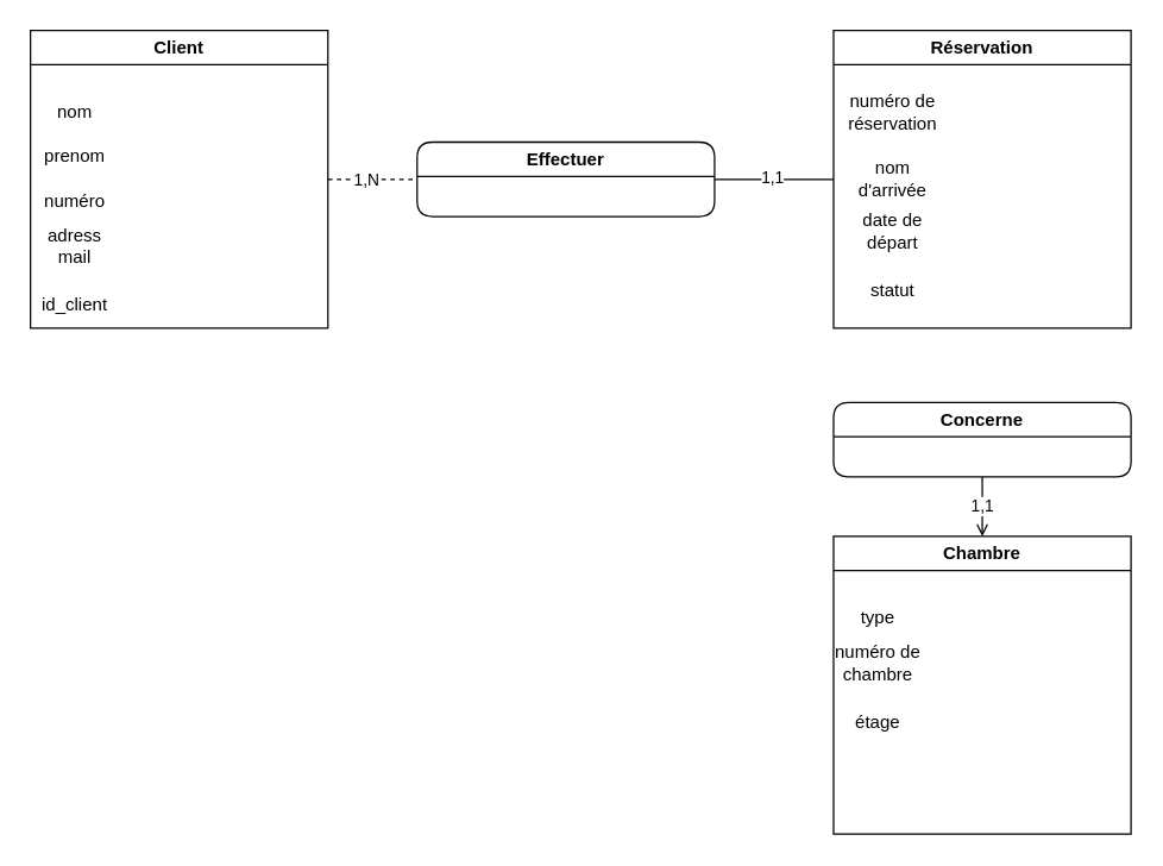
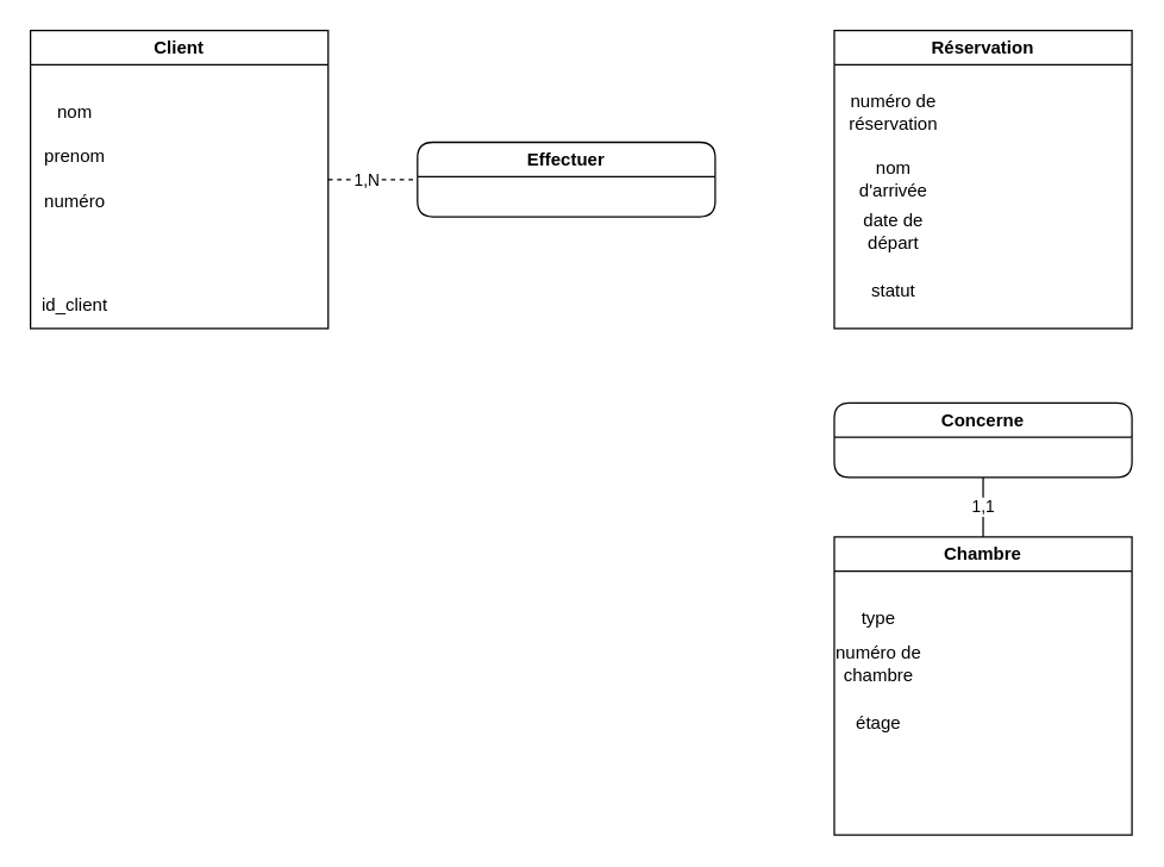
  <mxCell id="0" />
  <mxCell id="1" parent="0" />
  <mxCell id="2" style="edgeStyle=orthogonalEdgeStyle;rounded=0;orthogonalLoop=1;jettySize=auto;html=1;exitX=1;exitY=0.5;exitDx=0;exitDy=0;entryX=0;entryY=0.5;entryDx=0;entryDy=0;endArrow=none;startFill=0;dashed=1;" edge="1" parent="1" source="4" target="21"><mxGeometry relative="1" as="geometry" /></mxCell>
  <mxCell id="3" value="1,N" style="edgeLabel;html=1;align=center;verticalAlign=middle;resizable=0;points=[];" vertex="1" connectable="0" parent="2"><mxGeometry x="-0.179" relative="1" as="geometry"><mxPoint as="offset" /></mxGeometry></mxCell>
  <mxCell id="4" value="Client" style="swimlane;whiteSpace=wrap;html=1;" vertex="1" parent="1"><mxGeometry x="20" y="20" width="200" height="200" as="geometry" /></mxCell>
  <mxCell id="5" value="nom" style="text;html=1;align=center;verticalAlign=middle;whiteSpace=wrap;rounded=0;" vertex="1" parent="4"><mxGeometry y="40" width="60" height="30" as="geometry" /></mxCell>
  <mxCell id="6" value="prenom" style="text;html=1;align=center;verticalAlign=middle;whiteSpace=wrap;rounded=0;" vertex="1" parent="4"><mxGeometry y="70" width="60" height="30" as="geometry" /></mxCell>
  <mxCell id="7" value="numéro" style="text;html=1;align=center;verticalAlign=middle;whiteSpace=wrap;rounded=0;" vertex="1" parent="4"><mxGeometry y="100" width="60" height="30" as="geometry" /></mxCell>
- <mxCell id="8" value="adress mail" style="text;html=1;align=center;verticalAlign=middle;whiteSpace=wrap;rounded=0;" vertex="1" parent="4"><mxGeometry y="130" width="60" height="30" as="geometry" /></mxCell>
  <mxCell id="9" value="id_client" style="text;html=1;align=center;verticalAlign=middle;whiteSpace=wrap;rounded=0;" vertex="1" parent="4"><mxGeometry y="170" width="60" height="30" as="geometry" /></mxCell>
  <mxCell id="10" value="Réservation" style="swimlane;whiteSpace=wrap;html=1;" vertex="1" parent="1"><mxGeometry x="560" y="20" width="200" height="200" as="geometry" /></mxCell>
  <mxCell id="11" value="numéro de réservation" style="text;html=1;align=center;verticalAlign=middle;whiteSpace=wrap;rounded=0;" vertex="1" parent="10"><mxGeometry x="10" y="40" width="60" height="30" as="geometry" /></mxCell>
  <mxCell id="12" value="nom d'arrivée" style="text;html=1;align=center;verticalAlign=middle;whiteSpace=wrap;rounded=0;" vertex="1" parent="10"><mxGeometry x="10" y="85" width="60" height="30" as="geometry" /></mxCell>
  <mxCell id="13" value="date de départ" style="text;html=1;align=center;verticalAlign=middle;whiteSpace=wrap;rounded=0;" vertex="1" parent="10"><mxGeometry x="10" y="120" width="60" height="30" as="geometry" /></mxCell>
  <mxCell id="14" value="statut" style="text;html=1;align=center;verticalAlign=middle;whiteSpace=wrap;rounded=0;" vertex="1" parent="10"><mxGeometry x="10" y="160" width="60" height="30" as="geometry" /></mxCell>
  <mxCell id="15" value="Chambre" style="swimlane;whiteSpace=wrap;html=1;" vertex="1" parent="1"><mxGeometry x="560" y="360" width="200" height="200" as="geometry" /></mxCell>
  <mxCell id="16" value="type" style="text;html=1;align=center;verticalAlign=middle;whiteSpace=wrap;rounded=0;" vertex="1" parent="15"><mxGeometry y="40" width="60" height="30" as="geometry" /></mxCell>
  <mxCell id="17" value="numéro de chambre" style="text;html=1;align=center;verticalAlign=middle;whiteSpace=wrap;rounded=0;" vertex="1" parent="15"><mxGeometry y="70" width="60" height="30" as="geometry" /></mxCell>
  <mxCell id="18" value="étage" style="text;html=1;align=center;verticalAlign=middle;whiteSpace=wrap;rounded=0;" vertex="1" parent="15"><mxGeometry y="110" width="60" height="30" as="geometry" /></mxCell>
- <mxCell id="19" style="edgeStyle=orthogonalEdgeStyle;rounded=0;orthogonalLoop=1;jettySize=auto;html=1;exitX=1;exitY=0.5;exitDx=0;exitDy=0;entryX=0;entryY=0.5;entryDx=0;entryDy=0;endArrow=none;startFill=0;" edge="1" parent="1" source="21" target="10"><mxGeometry relative="1" as="geometry" /></mxCell>
- <mxCell id="20" value="1,1" style="edgeLabel;html=1;align=center;verticalAlign=middle;resizable=0;points=[];" vertex="1" connectable="0" parent="19"><mxGeometry x="-0.039" y="2" relative="1" as="geometry"><mxPoint as="offset" /></mxGeometry></mxCell>
  <mxCell id="21" value="Effectuer" style="swimlane;whiteSpace=wrap;html=1;rounded=1;" vertex="1" parent="1"><mxGeometry x="280" y="95" width="200" height="50" as="geometry" /></mxCell>
- <mxCell id="22" style="edgeStyle=orthogonalEdgeStyle;rounded=0;orthogonalLoop=1;jettySize=auto;html=1;exitX=0.5;exitY=1;exitDx=0;exitDy=0;entryX=0.5;entryY=0;entryDx=0;entryDy=0;endArrow=open;startFill=0;" edge="1" parent="1" source="24" target="15"><mxGeometry relative="1" as="geometry" /></mxCell>
+ <mxCell id="22" style="edgeStyle=orthogonalEdgeStyle;rounded=0;orthogonalLoop=1;jettySize=auto;html=1;exitX=0.5;exitY=1;exitDx=0;exitDy=0;entryX=0.5;entryY=0;entryDx=0;entryDy=0;endArrow=none;startFill=0;" edge="1" parent="1" source="24" target="15"><mxGeometry relative="1" as="geometry" /></mxCell>
  <mxCell id="23" value="1,1" style="edgeLabel;html=1;align=center;verticalAlign=middle;resizable=0;points=[];" vertex="1" connectable="0" parent="22"><mxGeometry x="-0.05" y="-1" relative="1" as="geometry"><mxPoint as="offset" /></mxGeometry></mxCell>
  <mxCell id="24" value="Concerne" style="swimlane;whiteSpace=wrap;html=1;rounded=1;" vertex="1" parent="1"><mxGeometry x="560" y="270" width="200" height="50" as="geometry" /></mxCell>
